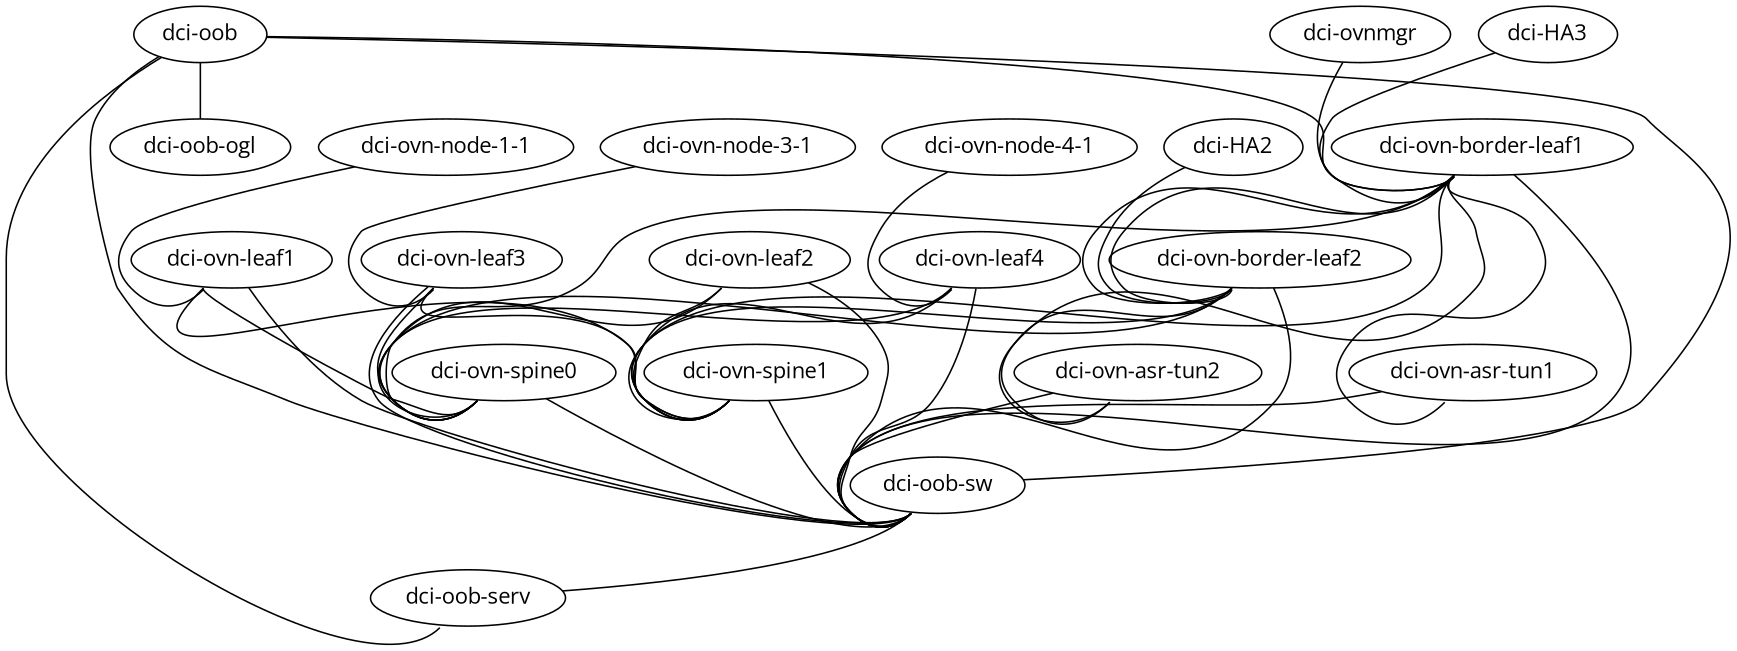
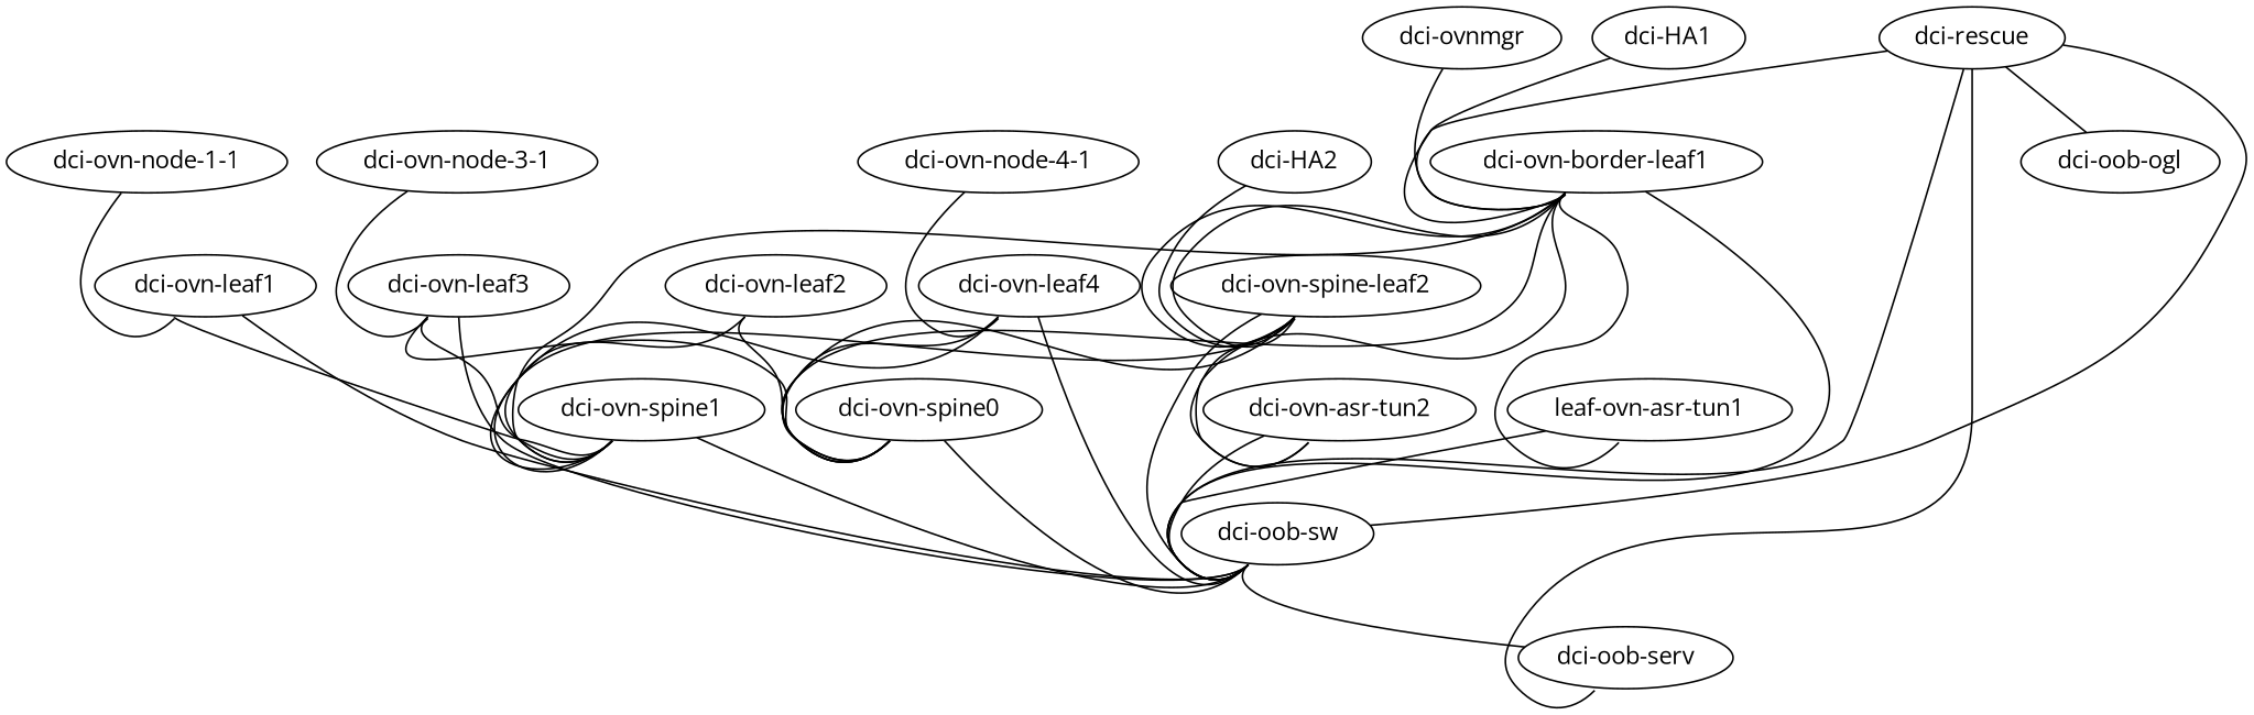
  graph {
    fontname="Open Sans"
    node [config="./helper_scripts/extra_switch_config.sh" fontname="Open Sans" function=host memory=1024 os="CumulusCommunity/cumulus-vx" version="3.2.1"]
    edge [fontname="Open Sans" headport=swp1 tailport=eth0]
    "dci-ovn-leaf1" [function=leaf ports=10]
    "dci-ovn-spine1" [function=spine]
    n3 [function=spine label="dci-ovn-spine0"]
    "dci-oob-sw" [function="oob-switch" ports=32]
    "dci-oob-serv" [function="oob-switch" ports=32]
    "dci-ovn-leaf2" [function=leaf ports=10]
    "dci-ovn-leaf3" [function=leaf ports=10]
    "dci-ovn-leaf4" [function=leaf ports=10]
    "dci-ovn-border-leaf1" [function=exit ports=10]
-   "dci-ovn-border-leaf2" [function=exit ports=10]
-   "dci-ovn-asr-tun1" [function=exit]
+   "dci-ovn-border-leaf2" [function=exit ports=10 label="dci-ovn-spine-leaf2"]
+   "dci-ovn-asr-tun1" [function=exit label="leaf-ovn-asr-tun1"]
    "dci-ovn-asr-tun2" [function=exit]
    "dci-ovn-node-1-1" [os="centos/7" pxehost=True config="" version=""]
    "dci-ovn-node-3-1" [os="centos/7" pxehost=True config="" version=""]
    "dci-ovn-node-4-1" [os="centos/7" pxehost=True config="" version=""]
    "dci-ovnmgr" [config="./helper_scripts/extra_server_config.sh" os="centos/7" version=""]
    "dci-oob-ogl" [config="./helper_scripts/extra_server_config.sh" function="oob-server" memory=400 os="centos/7" version=""]
-   "dci-rescue" [config="./helper_scripts/extra_server_config.sh" os="centos/7" label="dci-oob" version=""]
-   "dci-HA1" [os="centos/7" pxehost=True label="dci-HA3" config="" version=""]
+   "dci-rescue" [config="./helper_scripts/extra_server_config.sh" os="centos/7" version=""]
+   "dci-HA1" [os="centos/7" pxehost=True config="" version=""]
    "dci-HA2" [os="centos/7" pxehost=True config="" version=""]
    "dci-ovn-leaf1" -- "dci-ovn-spine1" [tailport=swp49]
-   "dci-ovn-leaf1" -- n3 [tailport=swp50]
    "dci-ovn-leaf1" -- "dci-oob-sw" [headport=swp3 left_mac=f48e3856b0f6]
    "dci-ovn-spine1" -- "dci-oob-sw" [headport=swp7 left_mac=f48e38194e0a]
    n3 -- "dci-oob-sw" [headport=swp8 left_mac=f48e3819528a]
    "dci-oob-sw" -- "dci-oob-serv" [headport=eth0 right_mac="64006ad60bb0" tailport=swp2]
    "dci-ovn-leaf2" -- "dci-ovn-spine1" [headport=swp2 tailport=swp49]
    "dci-ovn-leaf2" -- n3 [headport=swp2 tailport=swp50]
-   "dci-ovn-leaf2" -- "dci-oob-sw" [headport=swp4 left_mac=f48e3856bef6]
    "dci-ovn-leaf3" -- "dci-ovn-spine1" [headport=swp3 tailport=swp49]
    "dci-ovn-leaf3" -- n3 [headport=swp3 tailport=swp50]
    "dci-ovn-leaf3" -- "dci-oob-sw" [headport=swp5 left_mac=f48e3856b6f6]
    "dci-ovn-leaf4" -- "dci-ovn-spine1" [headport=swp4 tailport=swp49]
    "dci-ovn-leaf4" -- n3 [headport=swp4 tailport=swp50]
    "dci-ovn-leaf4" -- "dci-oob-sw" [headport=swp6 left_mac=f48e3856bff6]
    "dci-ovn-border-leaf1" -- "dci-ovn-spine1" [headport=swp5 tailport=swp49]
    "dci-ovn-border-leaf1" -- n3 [headport=swp5 tailport=swp50]
    "dci-ovn-border-leaf1" -- "dci-oob-sw" [headport=swp9 left_mac=f48e3856b5f6]
    "dci-ovn-border-leaf1" -- "dci-ovn-border-leaf2" [headport=swp51 tailport=swp51]
    "dci-ovn-border-leaf1" -- "dci-ovn-border-leaf2" [headport=swp52 tailport=swp52]
    "dci-ovn-border-leaf1" -- "dci-ovn-asr-tun1" [headport=swp2 tailport=swp1]
    "dci-ovn-border-leaf1" -- "dci-ovn-asr-tun2" [headport=swp2 tailport=swp2]
    "dci-ovn-border-leaf2" -- "dci-ovn-spine1" [headport=swp6 tailport=swp49]
    "dci-ovn-border-leaf2" -- n3 [headport=swp6 tailport=swp50]
    "dci-ovn-border-leaf2" -- "dci-oob-sw" [headport=swp10 left_mac=f48e3856b3f6]
    "dci-ovn-border-leaf2" -- "dci-ovn-asr-tun2" [headport=swp3 tailport=swp2]
    "dci-ovn-asr-tun1" -- "dci-oob-sw" [headport=swp11 left_mac=080027115511]
    "dci-ovn-asr-tun2" -- "dci-oob-sw" [headport=swp12 left_mac=080027115522]
    "dci-ovn-node-1-1" -- "dci-ovn-leaf1" [left_mac=080027331111 tailport=eno49]
    "dci-ovn-node-3-1" -- "dci-ovn-leaf3" [left_mac=080027333311 tailport=eno49]
    "dci-ovn-node-4-1" -- "dci-ovn-leaf4" [left_mac=080027334411 tailport=eno49]
    "dci-ovnmgr" -- "dci-ovn-border-leaf1" [headport=swp7 tailport=om1]
    "dci-rescue" -- "dci-oob-sw" [headport=eth0 right_mac="64006ad60ba0" tailport=eno2]
    "dci-rescue" -- "dci-oob-sw" [tailport=eno3]
    "dci-rescue" -- "dci-oob-serv" [tailport=eno4]
    "dci-rescue" -- "dci-ovn-border-leaf1" [headport=swp6 tailport=eno49]
    "dci-rescue" -- "dci-oob-ogl" [headport=eno1 left_mac=080027000001 tailport=eno1]
    "dci-HA1" -- "dci-ovn-border-leaf1" [headport=swp5 left_mac=080027000020 tailport=eno49]
    "dci-HA2" -- "dci-ovn-border-leaf2" [headport=swp5 left_mac=080027000021 tailport=eno49]
  }
